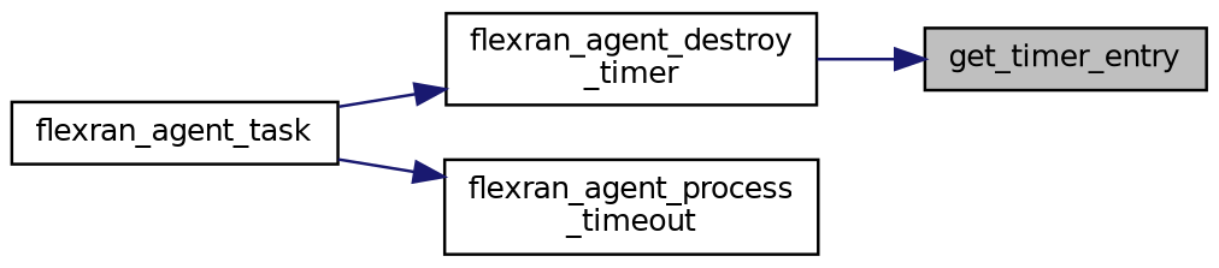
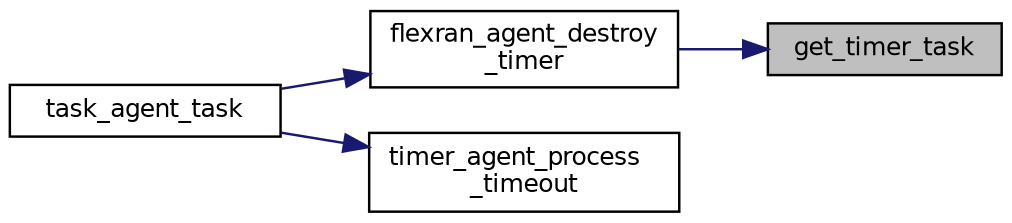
  digraph {
    rankdir=RL
    node [color=black fillcolor=white fontname=Helvetica fontsize=10 shape=record style=filled]
    edge [color=midnightblue dir=back fontname=Helvetica fontsize=10 labelfontname=Helvetica labelfontsize=10 style=solid]
-   n1 [fillcolor=grey75 fontcolor=black height=0.2 label=get_timer_entry width=0.4]
+   n1 [fillcolor=grey75 fontcolor=black height=0.2 label=get_timer_task width=0.4]
    n2 [height=0.2 label="flexran_agent_destroy\l_timer" width=0.4]
-   n3 [height=0.2 label=flexran_agent_task width=0.4]
-   n4 [height=0.2 label="flexran_agent_process\l_timeout" width=0.4]
+   n3 [height=0.2 label=task_agent_task width=0.4]
+   n4 [height=0.2 label="timer_agent_process\l_timeout" width=0.4]
    n1 -> n2
    n2 -> n3
    n4 -> n3
  }
